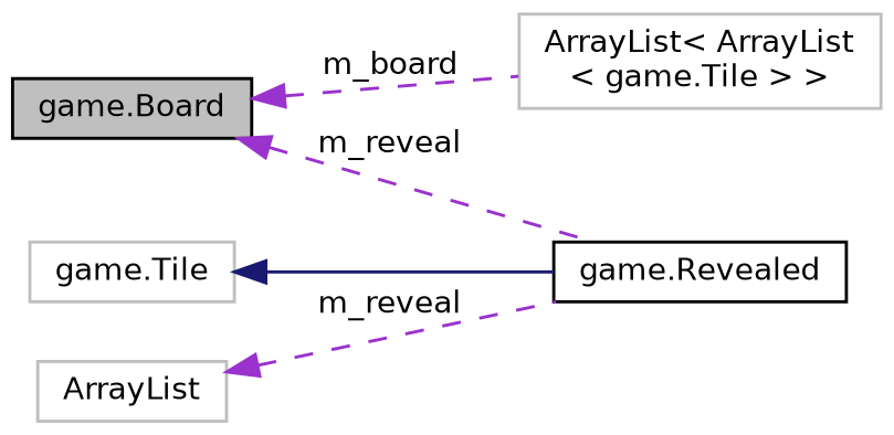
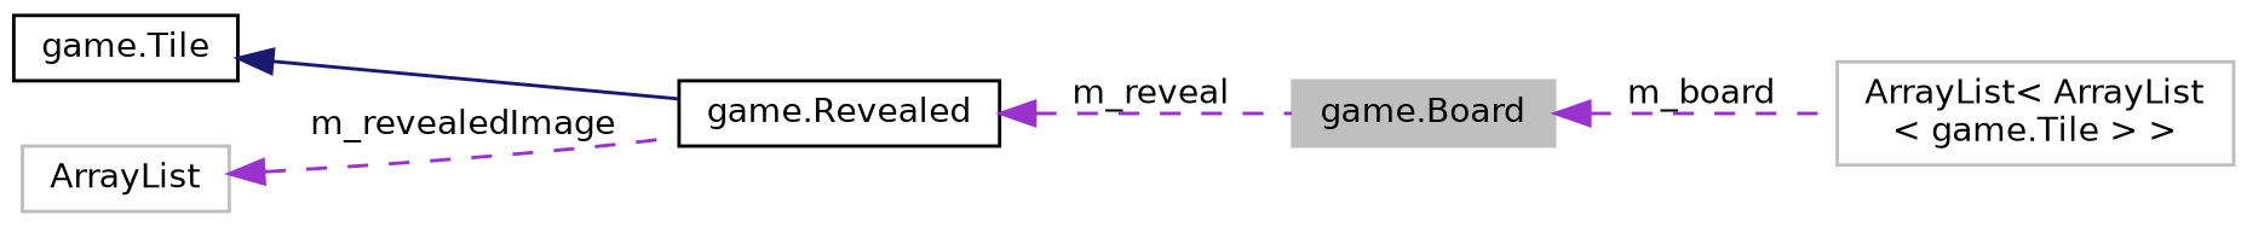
  digraph {
    rankdir=LR
    node [color=black fillcolor=white fontname=Helvetica fontsize=10 shape=record style=filled]
    edge [color=darkorchid3 dir=back fontname=Helvetica fontsize=10 labelfontname=Helvetica labelfontsize=10 style=dashed]
-   n1 [fillcolor=grey75 fontcolor=black height=0.2 label="game.Board" width=0.4]
+   n1 [color=grey75 fillcolor=grey75 fontcolor=black height=0.2 label="game.Board" width=0.4]
    n2 [color=grey75 height=0.2 label="ArrayList\< ArrayList\l\< game.Tile \> \>" width=0.4]
    n3 [height=0.2 label="game.Revealed" width=0.4]
-   n4 [color=grey75 height=0.2 label="game.Tile" width=0.4]
+   n4 [height=0.2 label="game.Tile" width=0.4]
    n5 [color=grey75 height=0.2 label=ArrayList width=0.4]
    n1 -> n2 [label=" m_board"]
-   n1 -> n3 [label=" m_reveal"]
+   n3 -> n1 [label=" m_reveal"]
    n4 -> n3 [color=midnightblue style=solid]
-   n5 -> n3 [label=" m_reveal"]
+   n5 -> n3 [label=" m_revealedImage"]
  }
